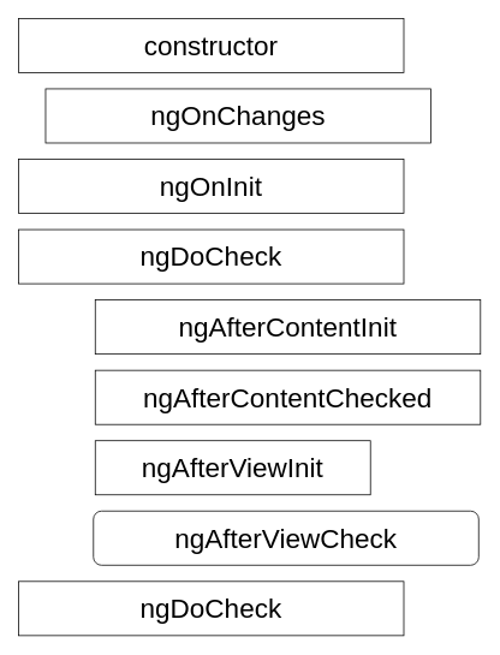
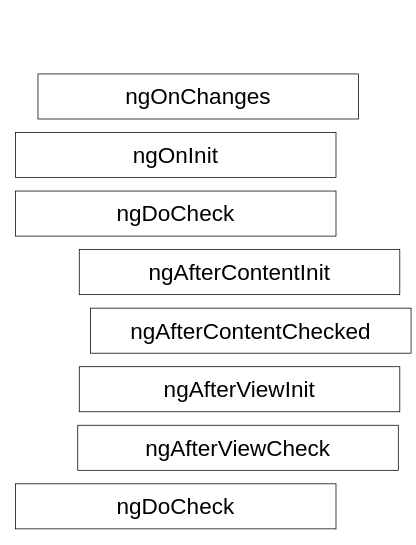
  <mxCell id="0" />
  <mxCell id="1" parent="0" />
- <mxCell id="2" value="constructor" style="rounded=0;whiteSpace=wrap;html=1;fontSize=30;" vertex="1" parent="1"><mxGeometry x="20" y="20" width="427" height="60" as="geometry" /></mxCell>
  <mxCell id="3" value="ngOnChanges" style="rounded=0;whiteSpace=wrap;html=1;fontSize=30;" vertex="1" parent="1"><mxGeometry x="50" y="98" width="427" height="60" as="geometry" /></mxCell>
  <mxCell id="4" value="ngOnInit" style="rounded=0;whiteSpace=wrap;html=1;fontSize=30;" vertex="1" parent="1"><mxGeometry x="20" y="176" width="427" height="60" as="geometry" /></mxCell>
  <mxCell id="5" value="ngDoCheck" style="rounded=0;whiteSpace=wrap;html=1;fontSize=30;" vertex="1" parent="1"><mxGeometry x="20" y="254" width="427" height="60" as="geometry" /></mxCell>
  <mxCell id="6" value="ngAfterContentInit" style="rounded=0;whiteSpace=wrap;html=1;fontSize=30;" vertex="1" parent="1"><mxGeometry x="105" y="332" width="427" height="60" as="geometry" /></mxCell>
- <mxCell id="7" value="ngAfterContentChecked" style="rounded=0;whiteSpace=wrap;html=1;fontSize=30;" vertex="1" parent="1"><mxGeometry x="105" y="410" width="427" height="60" as="geometry" /></mxCell>
- <mxCell id="8" value="ngAfterViewInit" style="rounded=0;whiteSpace=wrap;html=1;fontSize=30;" vertex="1" parent="1"><mxGeometry x="105" y="488" width="305" height="60" as="geometry" /></mxCell>
- <mxCell id="9" value="ngAfterViewCheck" style="whiteSpace=wrap;html=1;fontSize=30;rounded=1;" vertex="1" parent="1"><mxGeometry x="103" y="566" width="427" height="60" as="geometry" /></mxCell>
+ <mxCell id="7" value="ngAfterContentChecked" style="rounded=0;whiteSpace=wrap;html=1;fontSize=30;" vertex="1" parent="1"><mxGeometry x="120" y="410" width="427" height="60" as="geometry" /></mxCell>
+ <mxCell id="8" value="ngAfterViewInit" style="rounded=0;whiteSpace=wrap;html=1;fontSize=30;" vertex="1" parent="1"><mxGeometry x="105" y="488" width="427" height="60" as="geometry" /></mxCell>
+ <mxCell id="9" value="ngAfterViewCheck" style="rounded=0;whiteSpace=wrap;html=1;fontSize=30;" vertex="1" parent="1"><mxGeometry x="103" y="566" width="427" height="60" as="geometry" /></mxCell>
  <mxCell id="10" value="ngDoCheck" style="rounded=0;whiteSpace=wrap;html=1;fontSize=30;" vertex="1" parent="1"><mxGeometry x="20" y="644" width="427" height="60" as="geometry" /></mxCell>
